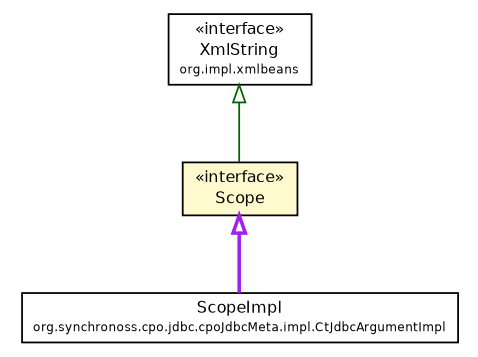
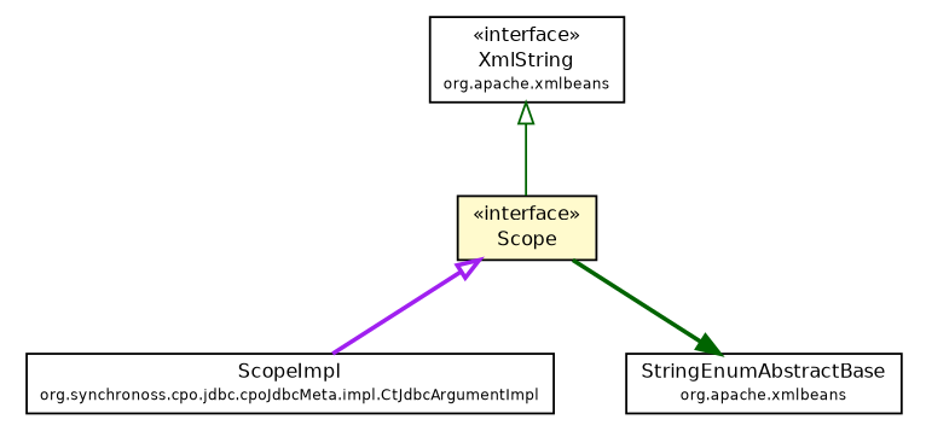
  digraph {
    node [fontcolor=black fontname=Helvetica fontsize=9.0 shape=plaintext]
    edge [arrowtail=empty color=darkgreen dir=back fontname=Helvetica fontsize=10 headport=p labelfontname=Helvetica labelfontsize=10 style=bold tailport=p]
    n1 [label=<<table border="0" cellborder="1" cellspacing="0" cellpadding="2" port="p" bgcolor="lemonChiffon" href="./CtJdbcArgument.Scope.html"> 		<tr><td><table border="0" cellspacing="0" cellpadding="1"> 			<tr><td> &laquo;interface&raquo; </td></tr> 			<tr><td> Scope </td></tr> 		</table></td></tr> 		</table>>]
    n2 [label=<<table border="0" cellborder="1" cellspacing="0" cellpadding="2" port="p" href="./impl/CtJdbcArgumentImpl.ScopeImpl.html"> 		<tr><td><table border="0" cellspacing="0" cellpadding="1"> 			<tr><td> ScopeImpl </td></tr> 			<tr><td><font point-size="7.0"> org.synchronoss.cpo.jdbc.cpoJdbcMeta.impl.CtJdbcArgumentImpl </font></td></tr> 		</table></td></tr> 		</table>>]
-   n4 [label=<<table border="0" cellborder="1" cellspacing="0" cellpadding="2" port="p" href="http://java.sun.com/j2se/1.4.2/docs/api/org/apache/xmlbeans/XmlString.html"> 		<tr><td><table border="0" cellspacing="0" cellpadding="1"> 			<tr><td> &laquo;interface&raquo; </td></tr> 			<tr><td> XmlString </td></tr> 			<tr><td><font point-size="7.0"> org.impl.xmlbeans </font></td></tr> 		</table></td></tr> 		</table>>]
+   n3 [label=<<table border="0" cellborder="1" cellspacing="0" cellpadding="2" port="p" href="http://java.sun.com/j2se/1.4.2/docs/api/org/apache/xmlbeans/StringEnumAbstractBase.html"> 		<tr><td><table border="0" cellspacing="0" cellpadding="1"> 			<tr><td> StringEnumAbstractBase </td></tr> 			<tr><td><font point-size="7.0"> org.apache.xmlbeans </font></td></tr> 		</table></td></tr> 		</table>>]
+   n4 [label=<<table border="0" cellborder="1" cellspacing="0" cellpadding="2" port="p" href="http://java.sun.com/j2se/1.4.2/docs/api/org/apache/xmlbeans/XmlString.html"> 		<tr><td><table border="0" cellspacing="0" cellpadding="1"> 			<tr><td> &laquo;interface&raquo; </td></tr> 			<tr><td> XmlString </td></tr> 			<tr><td><font point-size="7.0"> org.apache.xmlbeans </font></td></tr> 		</table></td></tr> 		</table>>]
    n1 -> n2 [color=purple]
+   n1 -> n3 [arrowhead=normal fontcolor=black fontsize=10.0 arrowtail="" dir=""]
    n4 -> n1 [style=solid]
  }
